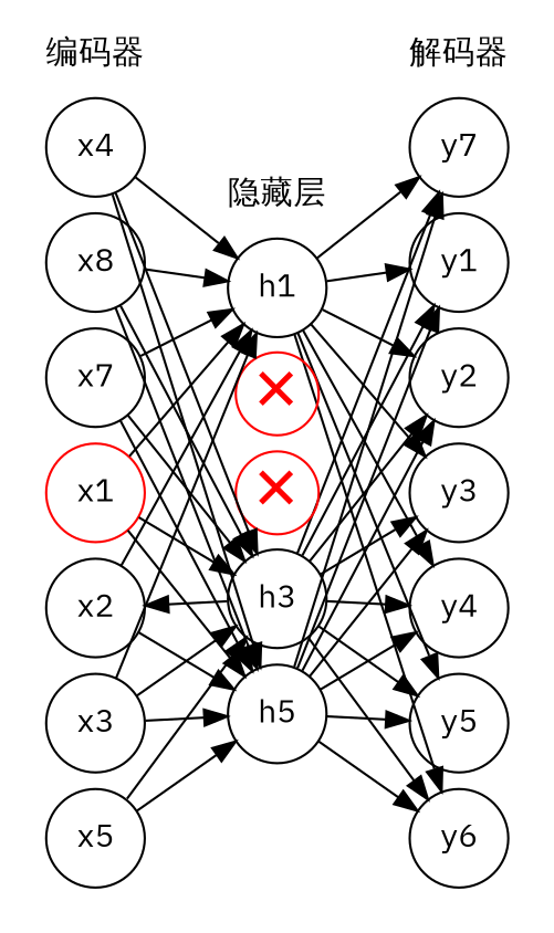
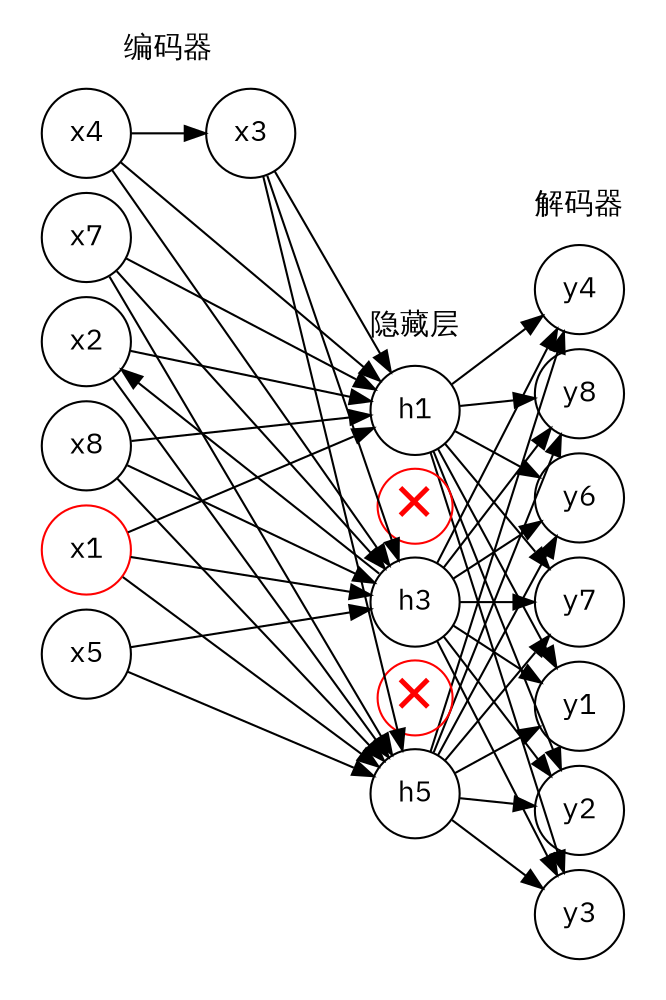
  digraph {
    fontname="IBM Plex Mono"
    nodesep=.1
    rankdir=LR
    splines=line
    node [fontname="IBM Plex Mono" shape=circle style=solid]
    edge [fontname="IBM Plex Mono"]
    h1
    h3
    h5
    n4 [color=red fixedsize=true fontcolor=red fontsize=35 label="×"]
    n5 [color=red fixedsize=true fontcolor=red fontsize=35 label="×"]
    x1 [color=red]
    x2
    x3
    x4
    x5
    n11 [label=x8]
    x7
    y1
    y2
    y3
    y4
-   y5
+   y5 [label=y8]
    y6
    y7
    subgraph cluster_1 {
      color=white
      label="隐藏层"
      h1
      h3
      h5
      n4
      n5
    }
    subgraph cluster_2 {
      color=white
      label="编码器"
      x1
      x2
      x3
      x4
      x5
      n11
      x7
    }
    subgraph cluster_3 {
      color=white
      label="解码器"
      y1
      y2
      y3
      y4
      y5
      y6
      y7
    }
    h1 -> y1
    h1 -> y2
    h1 -> y3
    h1 -> y4
    h1 -> y5
    h1 -> y6
    h1 -> y7
    h3 -> x2
    h3 -> y1
    h3 -> y2
    h3 -> y3
    h3 -> y4
    h3 -> y5
    h3 -> y6
    h3 -> y7
    h5 -> y1
    h5 -> y2
    h5 -> y3
    h5 -> y4
    h5 -> y5
    h5 -> y6
    h5 -> y7
    n4 -> y1 [color=white style=invis]
    n4 -> y2 [color=white style=invis]
    n4 -> y3 [color=white style=invis]
    n4 -> y4 [color=white style=invis]
    n4 -> y5 [color=white style=invis]
    n4 -> y6 [color=white style=invis]
    n4 -> y7 [color=white style=invis]
    n5 -> y1 [color=white style=invis]
    n5 -> y2 [color=white style=invis]
    n5 -> y3 [color=white style=invis]
    n5 -> y4 [color=white style=invis]
    n5 -> y5 [color=white style=invis]
    n5 -> y6 [color=white style=invis]
    n5 -> y7 [color=white style=invis]
    x1 -> h1
    x1 -> h3
    x1 -> h5
    x1 -> n4 [color=white style=invis]
    x1 -> n5 [color=white style=invis]
    x2 -> h1
    x2 -> h5
    x2 -> n4 [color=white style=invis]
    x2 -> n5 [color=white style=invis]
    x3 -> h1
    x3 -> h3
    x3 -> h5
    x3 -> n4 [color=white style=invis]
    x3 -> n5 [color=white style=invis]
    x4 -> h1
    x4 -> h3
-   x4 -> h5
+   x4 -> x3
    x4 -> n4 [color=white style=invis]
    x4 -> n5 [color=white style=invis]
    x5 -> h3
    x5 -> h5
    x5 -> n4 [color=white style=invis]
    x5 -> n5 [color=white style=invis]
    n11 -> h1
    n11 -> h3
    n11 -> h5
    n11 -> n4 [color=white style=invis]
    n11 -> n5 [color=white style=invis]
    x7 -> h1
    x7 -> h3
    x7 -> h5
    x7 -> n4 [color=white style=invis]
    x7 -> n5 [color=white style=invis]
  }
